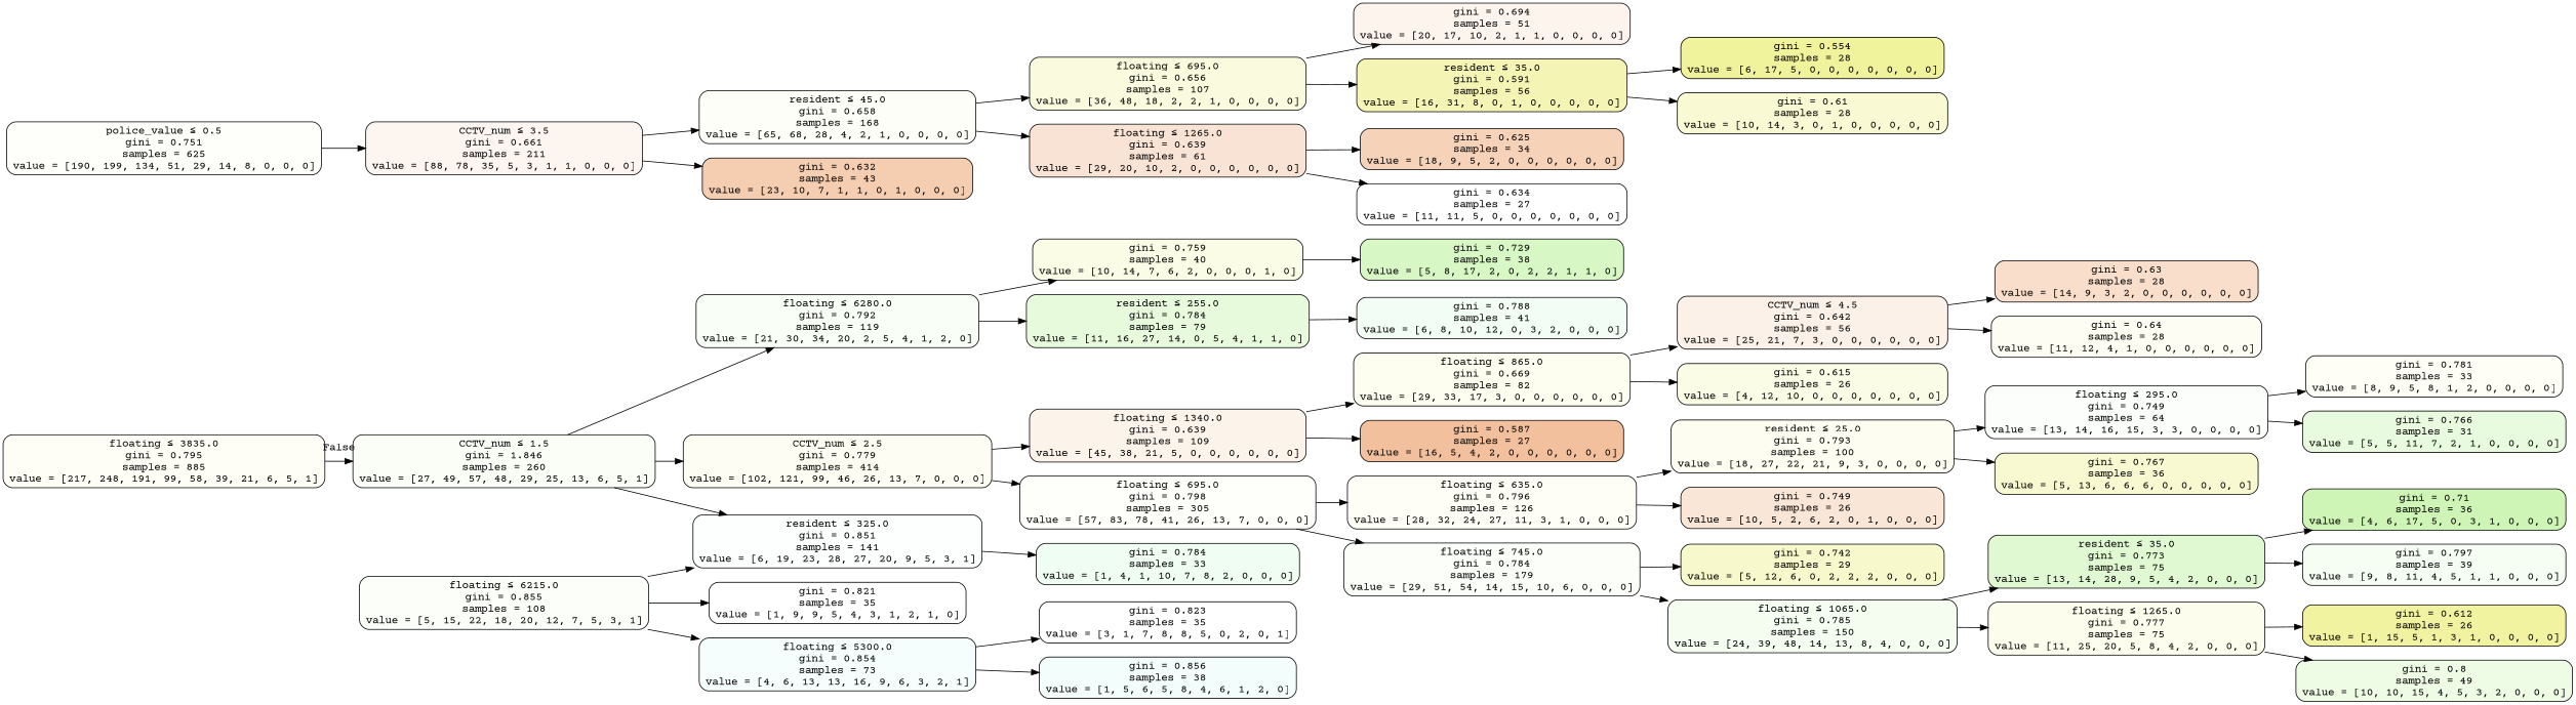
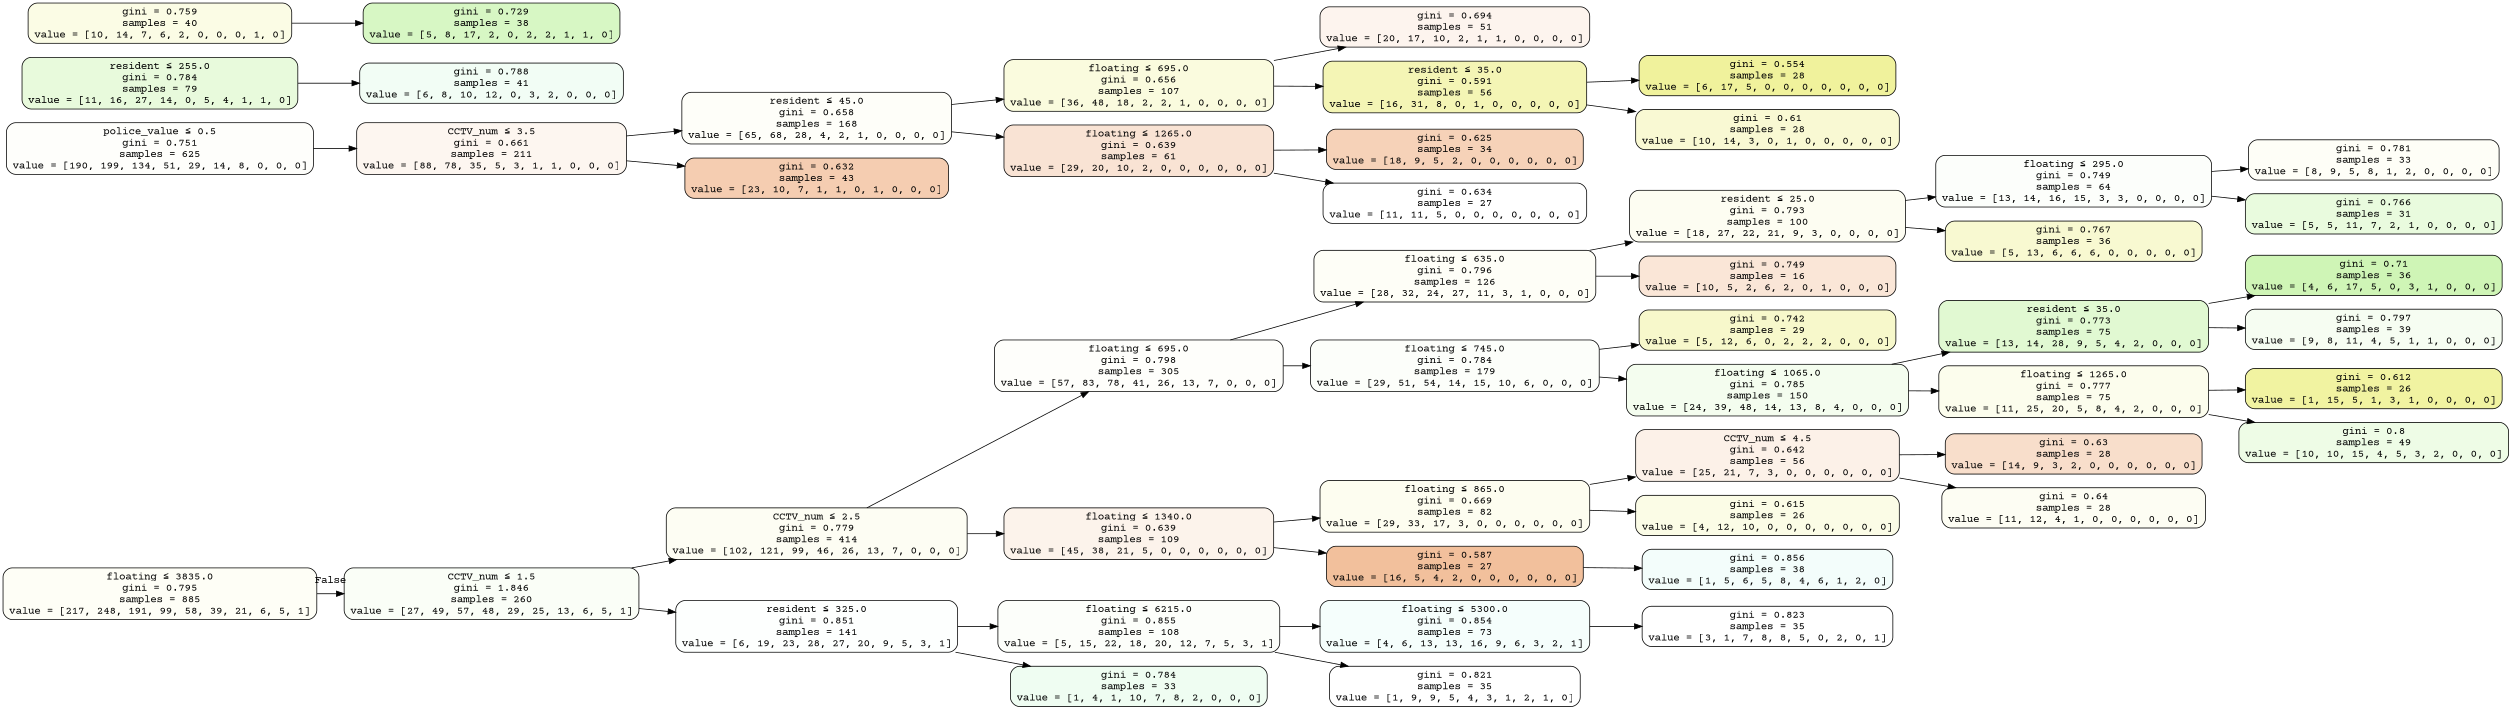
  digraph {
    fontname="Courier Prime"
    rankdir=LR
    node [color=black fillcolor="#ffffff" fontname="Courier Prime" shape=box style="filled, rounded"]
    edge [fontname="Courier Prime"]
    n1 [fillcolor="#fefef6" label=<floating &le; 3835.0<br/>gini = 0.795<br/>samples = 885<br/>value = [217, 248, 191, 99, 58, 39, 21, 6, 5, 1]>]
    n2 [fillcolor="#fafef7" label=<CCTV_num &le; 1.5<br/>gini = 1.846<br/>samples = 260<br/>value = [27, 49, 57, 48, 29, 25, 13, 6, 5, 1]>]
    n3 [fillcolor="#fefefb" label=<police_value &le; 0.5<br/>gini = 0.751<br/>samples = 625<br/>value = [190, 199, 134, 51, 29, 14, 8, 0, 0, 0]>]
    n4 [fillcolor="#fdf6f0" label=<CCTV_num &le; 3.5<br/>gini = 0.661<br/>samples = 211<br/>value = [88, 78, 35, 5, 3, 1, 1, 0, 0, 0]>]
    n5 [fillcolor="#fdfdf3" label=<CCTV_num &le; 2.5<br/>gini = 0.779<br/>samples = 414<br/>value = [102, 121, 99, 46, 26, 13, 7, 0, 0, 0]>]
    n6 [fillcolor="#fdfffe" label=<resident &le; 325.0<br/>gini = 0.851<br/>samples = 141<br/>value = [6, 19, 23, 28, 27, 20, 9, 5, 3, 1]>]
-   n7 [fillcolor="#f9fef6" label=<floating &le; 6280.0<br/>gini = 0.792<br/>samples = 119<br/>value = [21, 30, 34, 20, 2, 5, 4, 1, 2, 0]>]
    n8 [fillcolor="#fefefb" label=<floating &le; 695.0<br/>gini = 0.798<br/>samples = 305<br/>value = [57, 83, 78, 41, 26, 13, 7, 0, 0, 0]>]
    n9 [fillcolor="#fcf3eb" label=<floating &le; 1340.0<br/>gini = 0.639<br/>samples = 109<br/>value = [45, 38, 21, 5, 0, 0, 0, 0, 0, 0]>]
    n10 [fillcolor="#fefef9" label=<resident &le; 45.0<br/>gini = 0.658<br/>samples = 168<br/>value = [65, 68, 28, 4, 2, 1, 0, 0, 0, 0]>]
    n11 [fillcolor="#f5cdb1" label=<gini = 0.632<br/>samples = 43<br/>value = [23, 10, 7, 1, 1, 0, 1, 0, 0, 0]>]
    n12 [fillcolor="#fefef7" label=<floating &le; 635.0<br/>gini = 0.796<br/>samples = 126<br/>value = [28, 32, 24, 27, 11, 3, 1, 0, 0, 0]>]
    n13 [fillcolor="#fcfefa" label=<floating &le; 745.0<br/>gini = 0.784<br/>samples = 179<br/>value = [29, 51, 54, 14, 15, 10, 6, 0, 0, 0]>]
    n14 [fillcolor="#fdfdf0" label=<floating &le; 865.0<br/>gini = 0.669<br/>samples = 82<br/>value = [29, 33, 17, 3, 0, 0, 0, 0, 0, 0]>]
    n15 [fillcolor="#f2c09c" label=<gini = 0.587<br/>samples = 27<br/>value = [16, 5, 4, 2, 0, 0, 0, 0, 0, 0]>]
    n16 [fillcolor="#fdfdf2" label=<resident &le; 25.0<br/>gini = 0.793<br/>samples = 100<br/>value = [18, 27, 22, 21, 9, 3, 0, 0, 0, 0]>]
-   n17 [fillcolor="#fae6d7" label=<gini = 0.749<br/>samples = 26<br/>value = [10, 5, 2, 6, 2, 0, 1, 0, 0, 0]>]
+   n17 [fillcolor="#fae6d7" label=<gini = 0.749<br/>samples = 16<br/>value = [10, 5, 2, 6, 2, 0, 1, 0, 0, 0]>]
    n18 [fillcolor="#f7f8cb" label=<gini = 0.742<br/>samples = 29<br/>value = [5, 12, 6, 0, 2, 2, 2, 0, 0, 0]>]
    n19 [fillcolor="#f4fdef" label=<floating &le; 1065.0<br/>gini = 0.785<br/>samples = 150<br/>value = [24, 39, 48, 14, 13, 8, 4, 0, 0, 0]>]
    n20 [fillcolor="#fcfefb" label=<floating &le; 295.0<br/>gini = 0.749<br/>samples = 64<br/>value = [13, 14, 16, 15, 3, 3, 0, 0, 0, 0]>]
    n21 [fillcolor="#f8f9d1" label=<gini = 0.767<br/>samples = 36<br/>value = [5, 13, 6, 6, 6, 0, 0, 0, 0, 0]>]
    n22 [fillcolor="#fefef7" label=<gini = 0.781<br/>samples = 33<br/>value = [8, 9, 5, 8, 1, 2, 0, 0, 0, 0]>]
    n23 [fillcolor="#e9fbde" label=<gini = 0.766<br/>samples = 31<br/>value = [5, 5, 11, 7, 2, 1, 0, 0, 0, 0]>]
    n24 [fillcolor="#e1f9d2" label=<resident &le; 35.0<br/>gini = 0.773<br/>samples = 75<br/>value = [13, 14, 28, 9, 5, 4, 2, 0, 0, 0]>]
    n25 [fillcolor="#fcfded" label=<floating &le; 1265.0<br/>gini = 0.777<br/>samples = 75<br/>value = [11, 25, 20, 5, 8, 4, 2, 0, 0, 0]>]
    n26 [fillcolor="#cff5b6" label=<gini = 0.71<br/>samples = 36<br/>value = [4, 6, 17, 5, 0, 3, 1, 0, 0, 0]>]
    n27 [fillcolor="#f6fdf2" label=<gini = 0.797<br/>samples = 39<br/>value = [9, 8, 11, 4, 5, 1, 1, 0, 0, 0]>]
    n28 [fillcolor="#f1f3a1" label=<gini = 0.612<br/>samples = 26<br/>value = [1, 15, 5, 1, 3, 1, 0, 0, 0, 0]>]
    n29 [fillcolor="#eefce6" label=<gini = 0.8<br/>samples = 49<br/>value = [10, 10, 15, 4, 5, 3, 2, 0, 0, 0]>]
    n30 [fillcolor="#fcf1e8" label=<CCTV_num &le; 4.5<br/>gini = 0.642<br/>samples = 56<br/>value = [25, 21, 7, 3, 0, 0, 0, 0, 0, 0]>]
    n31 [fillcolor="#fbfce6" label=<gini = 0.615<br/>samples = 26<br/>value = [4, 12, 10, 0, 0, 0, 0, 0, 0, 0]>]
    n32 [fillcolor="#f8decb" label=<gini = 0.63<br/>samples = 28<br/>value = [14, 9, 3, 2, 0, 0, 0, 0, 0, 0]>]
    n33 [fillcolor="#fdfdf3" label=<gini = 0.64<br/>samples = 28<br/>value = [11, 12, 4, 1, 0, 0, 0, 0, 0, 0]>]
    n34 [fillcolor="#fafbde" label=<floating &le; 695.0<br/>gini = 0.656<br/>samples = 107<br/>value = [36, 48, 18, 2, 2, 1, 0, 0, 0, 0]>]
    n35 [fillcolor="#f9e3d4" label=<floating &le; 1265.0<br/>gini = 0.639<br/>samples = 61<br/>value = [29, 20, 10, 2, 0, 0, 0, 0, 0, 0]>]
    n36 [fillcolor="#fdf4ee" label=<gini = 0.694<br/>samples = 51<br/>value = [20, 17, 10, 2, 1, 1, 0, 0, 0, 0]>]
    n37 [fillcolor="#f4f5b5" label=<resident &le; 35.0<br/>gini = 0.591<br/>samples = 56<br/>value = [16, 31, 8, 0, 1, 0, 0, 0, 0, 0]>]
    n38 [fillcolor="#f6d2b8" label=<gini = 0.625<br/>samples = 34<br/>value = [18, 9, 5, 2, 0, 0, 0, 0, 0, 0]>]
    n39 [label=<gini = 0.634<br/>samples = 27<br/>value = [11, 11, 5, 0, 0, 0, 0, 0, 0, 0]>]
    n40 [fillcolor="#f0f29c" label=<gini = 0.554<br/>samples = 28<br/>value = [6, 17, 5, 0, 0, 0, 0, 0, 0, 0]>]
    n41 [fillcolor="#f9f9d3" label=<gini = 0.61<br/>samples = 28<br/>value = [10, 14, 3, 0, 1, 0, 0, 0, 0, 0]>]
    n42 [fillcolor="#fcfefa" label=<floating &le; 6215.0<br/>gini = 0.855<br/>samples = 108<br/>value = [5, 15, 22, 18, 20, 12, 7, 5, 3, 1]>]
    n43 [fillcolor="#effdf2" label=<gini = 0.784<br/>samples = 33<br/>value = [1, 4, 1, 10, 7, 8, 2, 0, 0, 0]>]
    n44 [fillcolor="#e8fadc" label=<resident &le; 255.0<br/>gini = 0.784<br/>samples = 79<br/>value = [11, 16, 27, 14, 0, 5, 4, 1, 1, 0]>]
    n45 [fillcolor="#fbfce5" label=<gini = 0.759<br/>samples = 40<br/>value = [10, 14, 7, 6, 2, 0, 0, 0, 1, 0]>]
    n46 [fillcolor="#f5fefc" label=<floating &le; 5300.0<br/>gini = 0.854<br/>samples = 73<br/>value = [4, 6, 13, 13, 16, 9, 6, 3, 2, 1]>]
    n47 [label=<gini = 0.821<br/>samples = 35<br/>value = [1, 9, 9, 5, 4, 3, 1, 2, 1, 0]>]
    n48 [fillcolor="#f3fdfb" label=<gini = 0.856<br/>samples = 38<br/>value = [1, 5, 6, 5, 8, 4, 6, 1, 2, 0]>]
    n49 [label=<gini = 0.823<br/>samples = 35<br/>value = [3, 1, 7, 8, 8, 5, 0, 2, 0, 1]>]
    n50 [fillcolor="#f2fdf5" label=<gini = 0.788<br/>samples = 41<br/>value = [6, 8, 10, 12, 0, 3, 2, 0, 0, 0]>]
    n51 [fillcolor="#d7f7c4" label=<gini = 0.729<br/>samples = 38<br/>value = [5, 8, 17, 2, 0, 2, 2, 1, 1, 0]>]
    n1 -> n2 [headlabel=False labelangle=-45 labeldistance=2.5]
    n2 -> n5
    n2 -> n6
-   n2 -> n7
    n3 -> n4
    n4 -> n10
    n4 -> n11
    n5 -> n8
    n5 -> n9
-   n42 -> n6
+   n6 -> n42
    n6 -> n43
-   n7 -> n44
-   n7 -> n45
    n8 -> n12
    n8 -> n13
    n9 -> n14
    n9 -> n15
    n10 -> n34
    n10 -> n35
    n12 -> n16
    n12 -> n17
    n13 -> n18
    n13 -> n19
    n14 -> n30
    n14 -> n31
    n16 -> n20
    n16 -> n21
    n19 -> n24
    n19 -> n25
    n20 -> n22
    n20 -> n23
    n24 -> n26
    n24 -> n27
    n25 -> n28
    n25 -> n29
    n30 -> n32
    n30 -> n33
    n34 -> n36
    n34 -> n37
    n35 -> n38
    n35 -> n39
    n37 -> n40
    n37 -> n41
    n42 -> n46
    n42 -> n47
    n44 -> n50
    n45 -> n51
-   n46 -> n48
+   n15 -> n48
    n46 -> n49
  }
